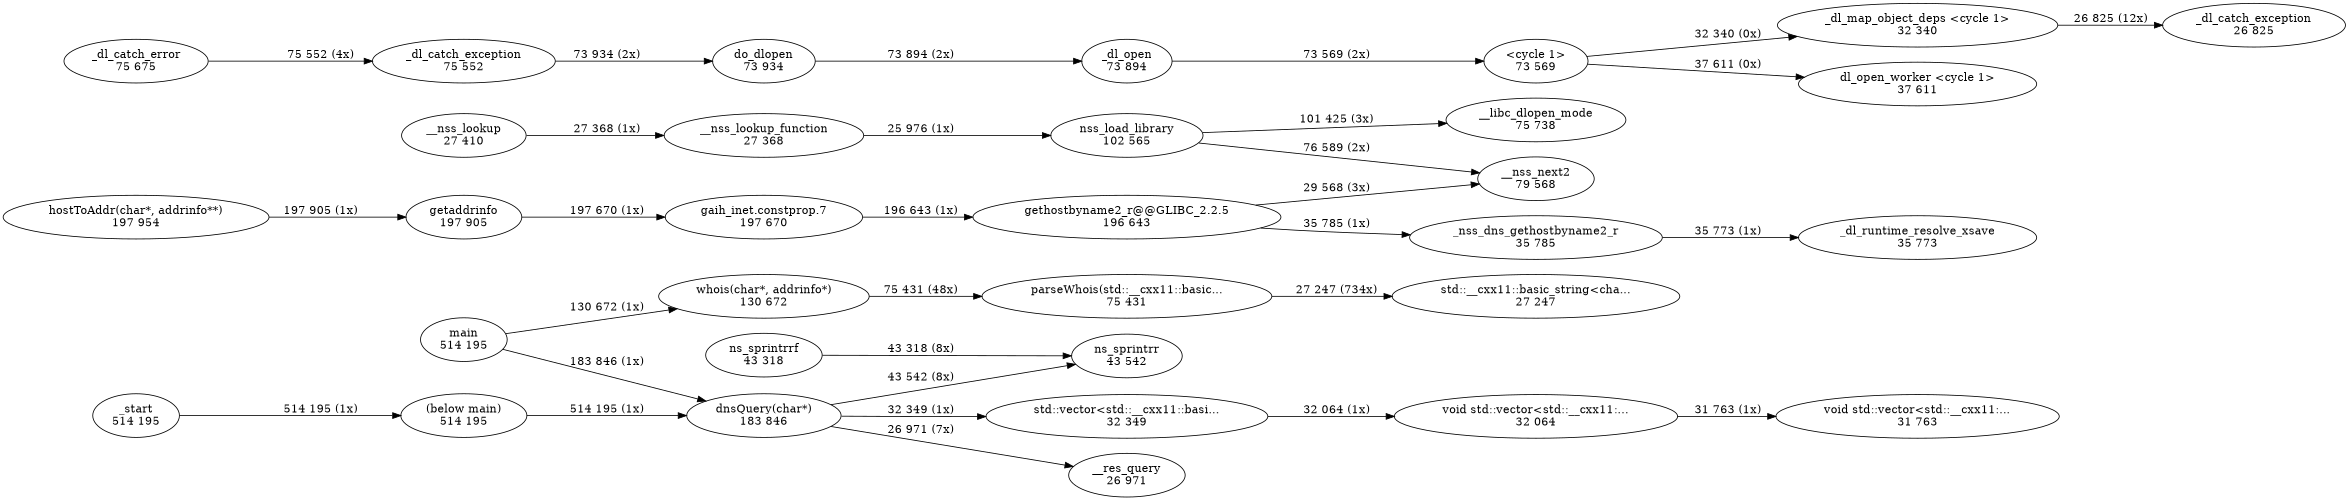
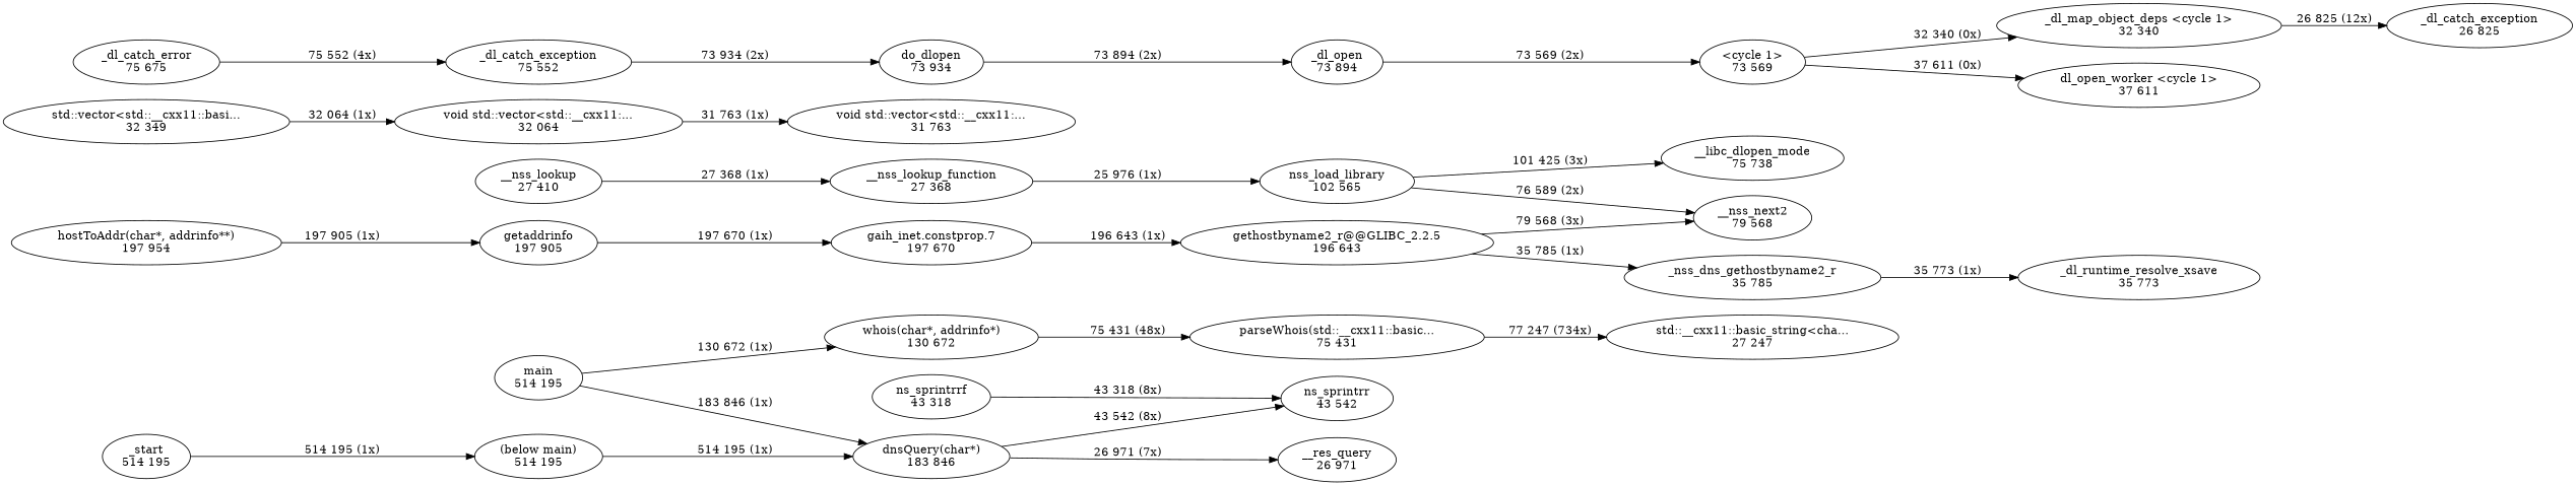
  digraph {
    rankdir=LR
    edge [weight=2]
    n1 [label="ns_sprintrrf\n43 318"]
    n2 [label="ns_sprintrr\n43 542"]
    n3 [label="_dl_runtime_resolve_xsave\n35 773"]
    n4 [label="__res_query\n26 971"]
    n5 [label="hostToAddr(char*, addrinfo**)\n197 954"]
    n6 [label="getaddrinfo\n197 905"]
    n7 [label="gaih_inet.constprop.7\n197 670"]
    n8 [label="gethostbyname2_r@@GLIBC_2.2.5\n196 643"]
    n9 [label="void std::vector<std::__cxx11:...\n31 763"]
    n10 [label="main\n514 195"]
    n11 [label="dnsQuery(char*)\n183 846"]
    n12 [label="whois(char*, addrinfo*)\n130 672"]
    n13 [label="std::vector<std::__cxx11::basi...\n32 349"]
    n14 [label="parseWhois(std::__cxx11::basic...\n75 431"]
    n15 [label="void std::vector<std::__cxx11:...\n32 064"]
    n16 [label="std::__cxx11::basic_string<cha...\n27 247"]
    n17 [label="_start\n514 195"]
    n18 [label="(below main)\n514 195"]
    n19 [label="_dl_catch_exception\n26 825"]
    n20 [label="_dl_open\n73 894"]
    n21 [label="<cycle 1>\n73 569"]
    n22 [label="_dl_map_object_deps <cycle 1>\n32 340"]
    n23 [label="dl_open_worker <cycle 1>\n37 611"]
    n24 [label="__nss_lookup_function\n27 368"]
    n25 [label="nss_load_library\n102 565"]
    n26 [label="__libc_dlopen_mode\n75 738"]
    n27 [label="__nss_next2\n79 568"]
    n28 [label="_dl_catch_error\n75 675"]
    n29 [label="_dl_catch_exception\n75 552"]
    n30 [label="__nss_lookup\n27 410"]
    n31 [label="do_dlopen\n73 934"]
    n32 [label="_nss_dns_gethostbyname2_r\n35 785"]
    n1 -> n2 [label="43 318 (8x)"]
    n5 -> n6 [label="197 905 (1x)"]
    n6 -> n7 [label="197 670 (1x)"]
    n7 -> n8 [label="196 643 (1x)"]
-   n8 -> n27 [label="29 568 (3x)"]
+   n8 -> n27 [label="79 568 (3x)"]
    n8 -> n32 [label="35 785 (1x)"]
    n10 -> n11 [label="183 846 (1x)"]
    n10 -> n12 [label="130 672 (1x)"]
    n11 -> n2 [label="43 542 (8x)"]
    n11 -> n4 [label="26 971 (7x)"]
-   n11 -> n13 [label="32 349 (1x)"]
    n12 -> n14 [label="75 431 (48x)"]
    n13 -> n15 [label="32 064 (1x)"]
-   n14 -> n16 [label="27 247 (734x)"]
+   n14 -> n16 [label="77 247 (734x)"]
    n15 -> n9 [label="31 763 (1x)"]
    n17 -> n18 [label="514 195 (1x)"]
    n18 -> n11 [label="514 195 (1x)"]
    n20 -> n21 [label="73 569 (2x)"]
    n21 -> n22 [label="32 340 (0x)"]
    n21 -> n23 [label="37 611 (0x)"]
    n22 -> n19 [label="26 825 (12x)"]
    n24 -> n25 [label="25 976 (1x)"]
    n25 -> n26 [label="101 425 (3x)"]
    n25 -> n27 [label="76 589 (2x)"]
    n28 -> n29 [label="75 552 (4x)"]
    n29 -> n31 [label="73 934 (2x)"]
    n30 -> n24 [label="27 368 (1x)"]
    n31 -> n20 [label="73 894 (2x)"]
    n32 -> n3 [label="35 773 (1x)"]
  }
